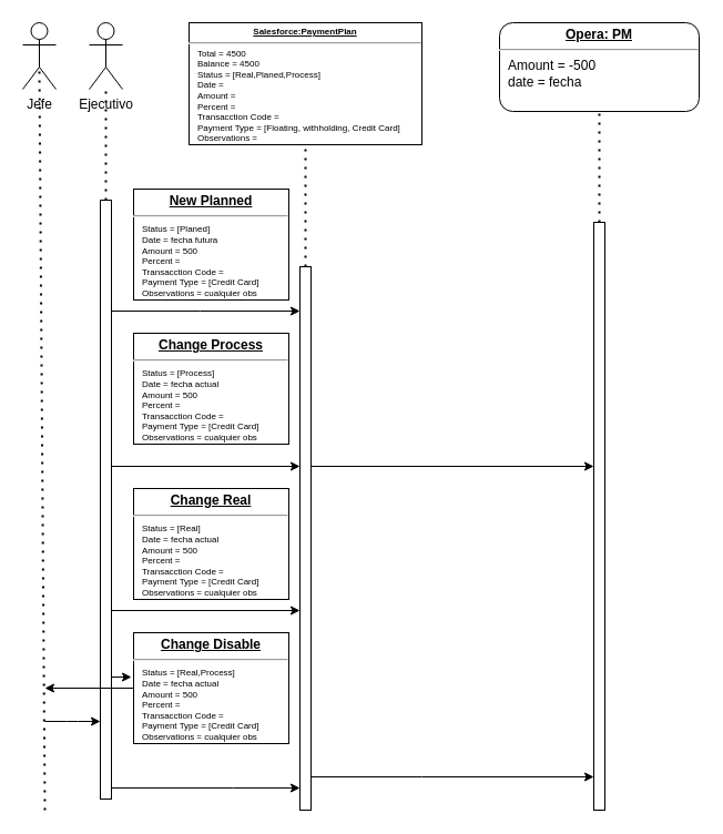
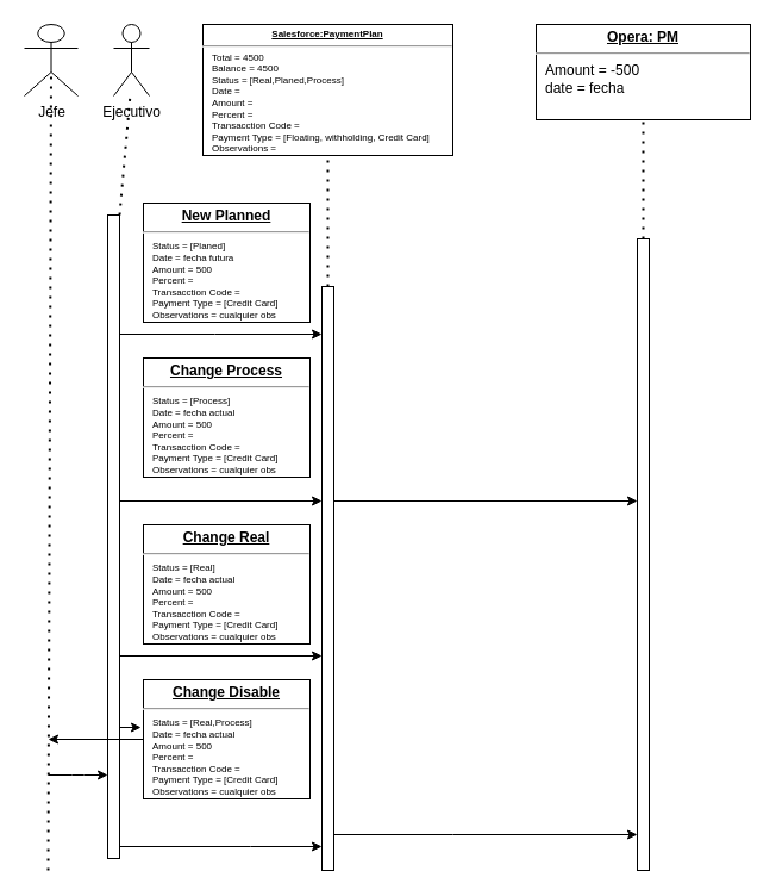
  <mxCell id="0" />
  <mxCell id="1" parent="0" />
- <mxCell id="2" value="Ejecutivo&lt;br&gt;" style="shape=umlActor;verticalLabelPosition=bottom;verticalAlign=top;html=1;outlineConnect=0;" parent="1" vertex="1"><mxGeometry x="80" y="20" width="30" height="60" as="geometry" /></mxCell>
+ <mxCell id="2" value="Ejecutivo&lt;br&gt;" style="shape=umlActor;verticalLabelPosition=bottom;verticalAlign=top;html=1;outlineConnect=0;" parent="1" vertex="1"><mxGeometry x="95" y="20" width="30" height="60" as="geometry" /></mxCell>
  <mxCell id="3" value="" style="endArrow=none;dashed=1;html=1;dashPattern=1 3;strokeWidth=2;rounded=0;" parent="1" source="4" target="2" edge="1"><mxGeometry width="50" height="50" relative="1" as="geometry"><mxPoint x="95" y="150" as="sourcePoint" /><mxPoint x="440" y="300" as="targetPoint" /></mxGeometry></mxCell>
  <mxCell id="4" value="" style="html=1;points=[];perimeter=orthogonalPerimeter;outlineConnect=0;targetShapes=umlLifeline;portConstraint=eastwest;newEdgeStyle={&quot;edgeStyle&quot;:&quot;elbowEdgeStyle&quot;,&quot;elbow&quot;:&quot;vertical&quot;,&quot;curved&quot;:0,&quot;rounded&quot;:0};" parent="1" vertex="1"><mxGeometry x="90" y="180" width="10" height="540" as="geometry" /></mxCell>
  <mxCell id="5" value="&lt;p style=&quot;margin: 4px 0px 0px; text-align: center; text-decoration: underline; font-size: 8px;&quot;&gt;&lt;b style=&quot;font-size: 8px;&quot;&gt;Salesforce:PaymentPlan&lt;/b&gt;&lt;/p&gt;&lt;hr style=&quot;font-size: 8px;&quot;&gt;&lt;p style=&quot;margin: 0px 0px 0px 8px; font-size: 8px;&quot;&gt;Total = 4500&lt;br style=&quot;font-size: 8px;&quot;&gt;Balance = 4500&lt;br style=&quot;font-size: 8px;&quot;&gt;Status = [Real,Planed,Process]&lt;/p&gt;&lt;p style=&quot;margin: 0px 0px 0px 8px; font-size: 8px;&quot;&gt;Date =&amp;nbsp;&lt;/p&gt;&lt;p style=&quot;margin: 0px 0px 0px 8px; font-size: 8px;&quot;&gt;Amount =&lt;/p&gt;&lt;p style=&quot;margin: 0px 0px 0px 8px; font-size: 8px;&quot;&gt;Percent =&lt;/p&gt;&lt;p style=&quot;margin: 0px 0px 0px 8px; font-size: 8px;&quot;&gt;Transacction Code =&lt;/p&gt;&lt;p style=&quot;margin: 0px 0px 0px 8px; font-size: 8px;&quot;&gt;Payment Type = [Floating, withholding, Credit Card]&lt;/p&gt;&lt;p style=&quot;margin: 0px 0px 0px 8px; font-size: 8px;&quot;&gt;Observations =&lt;/p&gt;&lt;p style=&quot;margin: 0px 0px 0px 8px; font-size: 8px;&quot;&gt;&lt;br style=&quot;font-size: 8px;&quot;&gt;&lt;/p&gt;" style="verticalAlign=top;align=left;overflow=fill;fontSize=8;fontFamily=Helvetica;html=1;whiteSpace=wrap;" parent="1" vertex="1"><mxGeometry x="170" y="20" width="210" height="110" as="geometry" /></mxCell>
  <mxCell id="6" value="" style="endArrow=none;dashed=1;html=1;dashPattern=1 3;strokeWidth=2;rounded=0;" parent="1" target="5" edge="1" source="9"><mxGeometry width="50" height="50" relative="1" as="geometry"><mxPoint x="280" y="380" as="sourcePoint" /><mxPoint x="410" y="290" as="targetPoint" /><Array as="points"><mxPoint x="275" y="180" /></Array></mxGeometry></mxCell>
  <mxCell id="7" value="" style="endArrow=classic;html=1;rounded=0;" edge="1" parent="1"><mxGeometry width="50" height="50" relative="1" as="geometry"><mxPoint x="100" y="280" as="sourcePoint" /><mxPoint x="270" y="280" as="targetPoint" /><Array as="points"><mxPoint x="180" y="280" /></Array></mxGeometry></mxCell>
  <mxCell id="8" value="&lt;p style=&quot;margin:0px;margin-top:4px;text-align:center;text-decoration:underline;&quot;&gt;&lt;b&gt;New Planned&lt;/b&gt;&lt;/p&gt;&lt;hr&gt;&lt;p style=&quot;margin: 0px 0px 0px 8px; font-size: 8px;&quot;&gt;Status = [Planed]&lt;/p&gt;&lt;p style=&quot;margin: 0px 0px 0px 8px; font-size: 8px;&quot;&gt;Date = fecha futura&lt;/p&gt;&lt;p style=&quot;margin: 0px 0px 0px 8px; font-size: 8px;&quot;&gt;Amount = 500&lt;/p&gt;&lt;p style=&quot;margin: 0px 0px 0px 8px; font-size: 8px;&quot;&gt;Percent =&lt;/p&gt;&lt;p style=&quot;margin: 0px 0px 0px 8px; font-size: 8px;&quot;&gt;Transacction Code =&lt;/p&gt;&lt;p style=&quot;margin: 0px 0px 0px 8px; font-size: 8px;&quot;&gt;Payment Type = [Credit Card]&lt;/p&gt;&lt;p style=&quot;margin: 0px 0px 0px 8px; font-size: 8px;&quot;&gt;Observations = cualquier obs&lt;/p&gt;&lt;p style=&quot;margin: 0px 0px 0px 8px; font-size: 8px;&quot;&gt;&lt;br&gt;&lt;/p&gt;" style="verticalAlign=top;align=left;overflow=fill;fontSize=12;fontFamily=Helvetica;html=1;whiteSpace=wrap;" vertex="1" parent="1"><mxGeometry x="120" y="170" width="140" height="100" as="geometry" /></mxCell>
  <mxCell id="9" value="" style="html=1;points=[];perimeter=orthogonalPerimeter;outlineConnect=0;targetShapes=umlLifeline;portConstraint=eastwest;newEdgeStyle={&quot;edgeStyle&quot;:&quot;elbowEdgeStyle&quot;,&quot;elbow&quot;:&quot;vertical&quot;,&quot;curved&quot;:0,&quot;rounded&quot;:0};" vertex="1" parent="1"><mxGeometry x="270" y="240" width="10" height="490" as="geometry" /></mxCell>
- <mxCell id="10" value="&lt;p style=&quot;margin:0px;margin-top:4px;text-align:center;text-decoration:underline;&quot;&gt;&lt;b&gt;Opera: PM&lt;/b&gt;&lt;/p&gt;&lt;hr&gt;&lt;p style=&quot;margin:0px;margin-left:8px;&quot;&gt;Amount = -500&lt;br&gt;date = fecha&lt;br&gt;&lt;/p&gt;" style="verticalAlign=top;align=left;overflow=fill;fontSize=12;fontFamily=Helvetica;html=1;whiteSpace=wrap;rounded=1;" vertex="1" parent="1"><mxGeometry x="450" y="20" width="180" height="80" as="geometry" /></mxCell>
+ <mxCell id="10" value="&lt;p style=&quot;margin:0px;margin-top:4px;text-align:center;text-decoration:underline;&quot;&gt;&lt;b&gt;Opera: PM&lt;/b&gt;&lt;/p&gt;&lt;hr&gt;&lt;p style=&quot;margin:0px;margin-left:8px;&quot;&gt;Amount = -500&lt;br&gt;date = fecha&lt;br&gt;&lt;/p&gt;" style="verticalAlign=top;align=left;overflow=fill;fontSize=12;fontFamily=Helvetica;html=1;whiteSpace=wrap;" vertex="1" parent="1"><mxGeometry x="450" y="20" width="180" height="80" as="geometry" /></mxCell>
  <mxCell id="11" value="" style="endArrow=none;dashed=1;html=1;dashPattern=1 3;strokeWidth=2;rounded=0;" edge="1" parent="1" source="12" target="10"><mxGeometry width="50" height="50" relative="1" as="geometry"><mxPoint x="540" y="220" as="sourcePoint" /><mxPoint x="480" y="320" as="targetPoint" /></mxGeometry></mxCell>
  <mxCell id="12" value="" style="html=1;points=[];perimeter=orthogonalPerimeter;outlineConnect=0;targetShapes=umlLifeline;portConstraint=eastwest;newEdgeStyle={&quot;edgeStyle&quot;:&quot;elbowEdgeStyle&quot;,&quot;elbow&quot;:&quot;vertical&quot;,&quot;curved&quot;:0,&quot;rounded&quot;:0};" vertex="1" parent="1"><mxGeometry x="535" y="200" width="10" height="530" as="geometry" /></mxCell>
  <mxCell id="13" value="&lt;p style=&quot;margin:0px;margin-top:4px;text-align:center;text-decoration:underline;&quot;&gt;&lt;b&gt;Change Process&lt;/b&gt;&lt;/p&gt;&lt;hr&gt;&lt;p style=&quot;margin: 0px 0px 0px 8px; font-size: 8px;&quot;&gt;Status = [Process]&lt;/p&gt;&lt;p style=&quot;margin: 0px 0px 0px 8px; font-size: 8px;&quot;&gt;Date = fecha actual&lt;/p&gt;&lt;p style=&quot;margin: 0px 0px 0px 8px; font-size: 8px;&quot;&gt;Amount = 500&lt;/p&gt;&lt;p style=&quot;margin: 0px 0px 0px 8px; font-size: 8px;&quot;&gt;Percent =&lt;/p&gt;&lt;p style=&quot;margin: 0px 0px 0px 8px; font-size: 8px;&quot;&gt;Transacction Code =&lt;/p&gt;&lt;p style=&quot;margin: 0px 0px 0px 8px; font-size: 8px;&quot;&gt;Payment Type = [Credit Card]&lt;/p&gt;&lt;p style=&quot;margin: 0px 0px 0px 8px; font-size: 8px;&quot;&gt;Observations = cualquier obs&lt;/p&gt;&lt;p style=&quot;margin: 0px 0px 0px 8px; font-size: 8px;&quot;&gt;&lt;br&gt;&lt;/p&gt;" style="verticalAlign=top;align=left;overflow=fill;fontSize=12;fontFamily=Helvetica;html=1;whiteSpace=wrap;" vertex="1" parent="1"><mxGeometry x="120" y="300" width="140" height="100" as="geometry" /></mxCell>
  <mxCell id="14" value="" style="endArrow=classic;html=1;rounded=0;" edge="1" parent="1"><mxGeometry width="50" height="50" relative="1" as="geometry"><mxPoint x="100" y="420" as="sourcePoint" /><mxPoint x="270" y="420" as="targetPoint" /></mxGeometry></mxCell>
  <mxCell id="15" value="" style="endArrow=classic;html=1;rounded=0;" edge="1" parent="1"><mxGeometry width="50" height="50" relative="1" as="geometry"><mxPoint x="280" y="420" as="sourcePoint" /><mxPoint x="535" y="420" as="targetPoint" /></mxGeometry></mxCell>
  <mxCell id="16" value="&lt;p style=&quot;margin:0px;margin-top:4px;text-align:center;text-decoration:underline;&quot;&gt;&lt;b&gt;Change Real&lt;/b&gt;&lt;/p&gt;&lt;hr&gt;&lt;p style=&quot;margin: 0px 0px 0px 8px; font-size: 8px;&quot;&gt;Status = [Real]&lt;/p&gt;&lt;p style=&quot;margin: 0px 0px 0px 8px; font-size: 8px;&quot;&gt;Date = fecha actual&lt;/p&gt;&lt;p style=&quot;margin: 0px 0px 0px 8px; font-size: 8px;&quot;&gt;Amount = 500&lt;/p&gt;&lt;p style=&quot;margin: 0px 0px 0px 8px; font-size: 8px;&quot;&gt;Percent =&lt;/p&gt;&lt;p style=&quot;margin: 0px 0px 0px 8px; font-size: 8px;&quot;&gt;Transacction Code =&lt;/p&gt;&lt;p style=&quot;margin: 0px 0px 0px 8px; font-size: 8px;&quot;&gt;Payment Type = [Credit Card]&lt;/p&gt;&lt;p style=&quot;margin: 0px 0px 0px 8px; font-size: 8px;&quot;&gt;Observations = cualquier obs&lt;/p&gt;&lt;p style=&quot;margin: 0px 0px 0px 8px; font-size: 8px;&quot;&gt;&lt;br&gt;&lt;/p&gt;" style="verticalAlign=top;align=left;overflow=fill;fontSize=12;fontFamily=Helvetica;html=1;whiteSpace=wrap;" vertex="1" parent="1"><mxGeometry x="120" y="440" width="140" height="100" as="geometry" /></mxCell>
  <mxCell id="17" value="" style="endArrow=classic;html=1;rounded=0;" edge="1" parent="1"><mxGeometry width="50" height="50" relative="1" as="geometry"><mxPoint x="100" y="550" as="sourcePoint" /><mxPoint x="270" y="550" as="targetPoint" /></mxGeometry></mxCell>
  <mxCell id="18" value="&lt;p style=&quot;margin:0px;margin-top:4px;text-align:center;text-decoration:underline;&quot;&gt;&lt;b&gt;Change Disable&lt;/b&gt;&lt;/p&gt;&lt;hr&gt;&lt;p style=&quot;margin: 0px 0px 0px 8px; font-size: 8px;&quot;&gt;Status = [Real,Process]&lt;/p&gt;&lt;p style=&quot;margin: 0px 0px 0px 8px; font-size: 8px;&quot;&gt;Date = fecha actual&lt;/p&gt;&lt;p style=&quot;margin: 0px 0px 0px 8px; font-size: 8px;&quot;&gt;Amount = 500&lt;/p&gt;&lt;p style=&quot;margin: 0px 0px 0px 8px; font-size: 8px;&quot;&gt;Percent =&lt;/p&gt;&lt;p style=&quot;margin: 0px 0px 0px 8px; font-size: 8px;&quot;&gt;Transacction Code =&lt;/p&gt;&lt;p style=&quot;margin: 0px 0px 0px 8px; font-size: 8px;&quot;&gt;Payment Type = [Credit Card]&lt;/p&gt;&lt;p style=&quot;margin: 0px 0px 0px 8px; font-size: 8px;&quot;&gt;Observations = cualquier obs&lt;/p&gt;&lt;p style=&quot;margin: 0px 0px 0px 8px; font-size: 8px;&quot;&gt;&lt;br&gt;&lt;/p&gt;" style="verticalAlign=top;align=left;overflow=fill;fontSize=12;fontFamily=Helvetica;html=1;whiteSpace=wrap;" vertex="1" parent="1"><mxGeometry x="120" y="570" width="140" height="100" as="geometry" /></mxCell>
- <mxCell id="19" value="Jefe" style="shape=umlActor;verticalLabelPosition=bottom;verticalAlign=top;html=1;" vertex="1" parent="1"><mxGeometry x="20" y="20" width="30" height="60" as="geometry" /></mxCell>
+ <mxCell id="19" value="Jefe" style="shape=umlActor;verticalLabelPosition=bottom;verticalAlign=top;html=1;" vertex="1" parent="1"><mxGeometry x="20" y="20" width="45" height="60" as="geometry" /></mxCell>
  <mxCell id="20" value="" style="endArrow=none;dashed=1;html=1;dashPattern=1 3;strokeWidth=2;rounded=0;entryX=0.5;entryY=0.683;entryDx=0;entryDy=0;entryPerimeter=0;" edge="1" parent="1" target="19"><mxGeometry width="50" height="50" relative="1" as="geometry"><mxPoint x="40" y="730" as="sourcePoint" /><mxPoint x="480" y="380" as="targetPoint" /></mxGeometry></mxCell>
  <mxCell id="21" value="" style="endArrow=classic;html=1;rounded=0;" edge="1" parent="1" source="18"><mxGeometry width="50" height="50" relative="1" as="geometry"><mxPoint x="430" y="430" as="sourcePoint" /><mxPoint x="40" y="620" as="targetPoint" /></mxGeometry></mxCell>
  <mxCell id="22" value="" style="endArrow=classic;html=1;rounded=0;" edge="1" parent="1" target="4"><mxGeometry width="50" height="50" relative="1" as="geometry"><mxPoint x="40" y="650" as="sourcePoint" /><mxPoint x="80" y="530" as="targetPoint" /><Array as="points"><mxPoint x="60" y="650" /><mxPoint x="70" y="650" /></Array></mxGeometry></mxCell>
  <mxCell id="23" value="" style="endArrow=classic;html=1;rounded=0;" edge="1" parent="1"><mxGeometry width="50" height="50" relative="1" as="geometry"><mxPoint x="280" y="700" as="sourcePoint" /><mxPoint x="535" y="700" as="targetPoint" /><Array as="points"><mxPoint x="380" y="700" /></Array></mxGeometry></mxCell>
  <mxCell id="24" value="" style="endArrow=classic;html=1;rounded=0;entryX=-0.014;entryY=0.4;entryDx=0;entryDy=0;entryPerimeter=0;" edge="1" parent="1" source="4" target="18"><mxGeometry width="50" height="50" relative="1" as="geometry"><mxPoint x="430" y="430" as="sourcePoint" /><mxPoint x="480" y="380" as="targetPoint" /><Array as="points" /></mxGeometry></mxCell>
  <mxCell id="25" value="" style="endArrow=classic;html=1;rounded=0;" edge="1" parent="1" source="4" target="9"><mxGeometry width="50" height="50" relative="1" as="geometry"><mxPoint x="430" y="430" as="sourcePoint" /><mxPoint x="250" y="710" as="targetPoint" /><Array as="points"><mxPoint x="210" y="710" /></Array></mxGeometry></mxCell>
